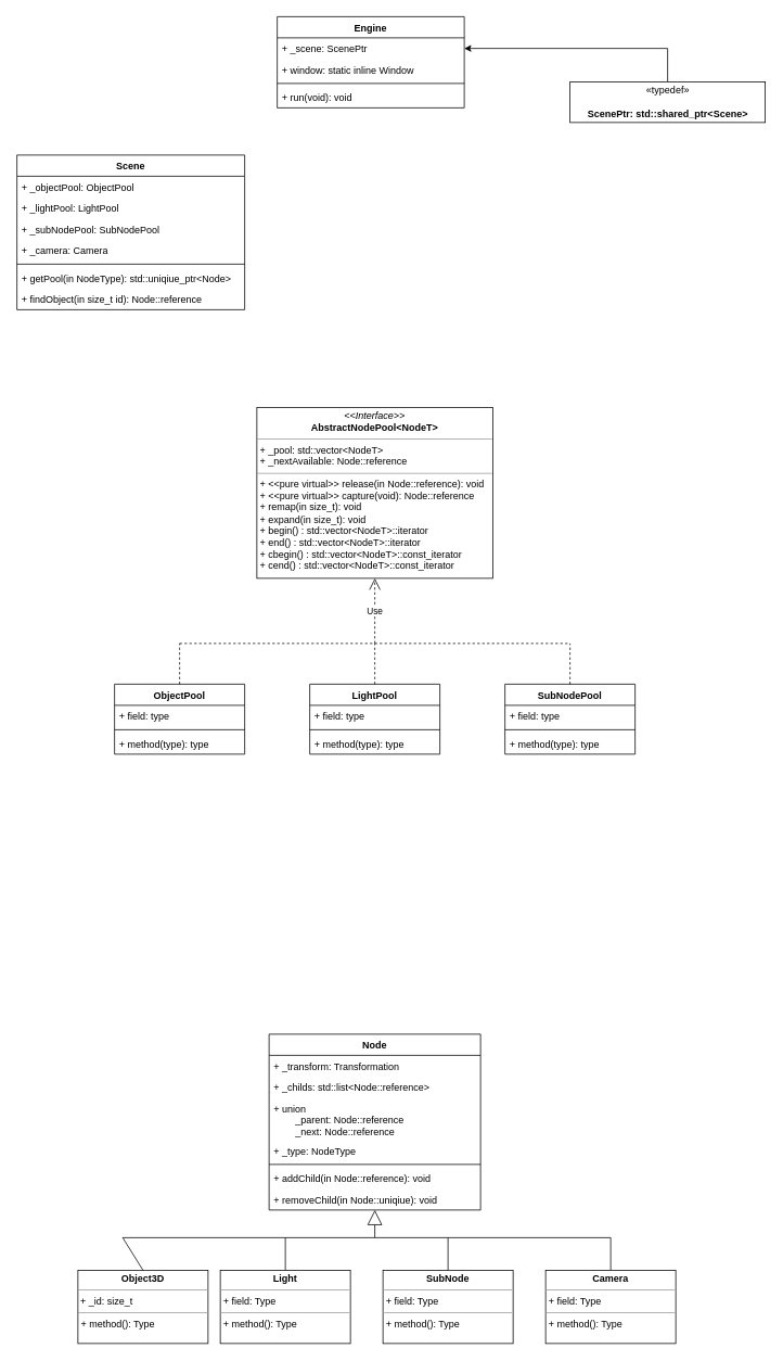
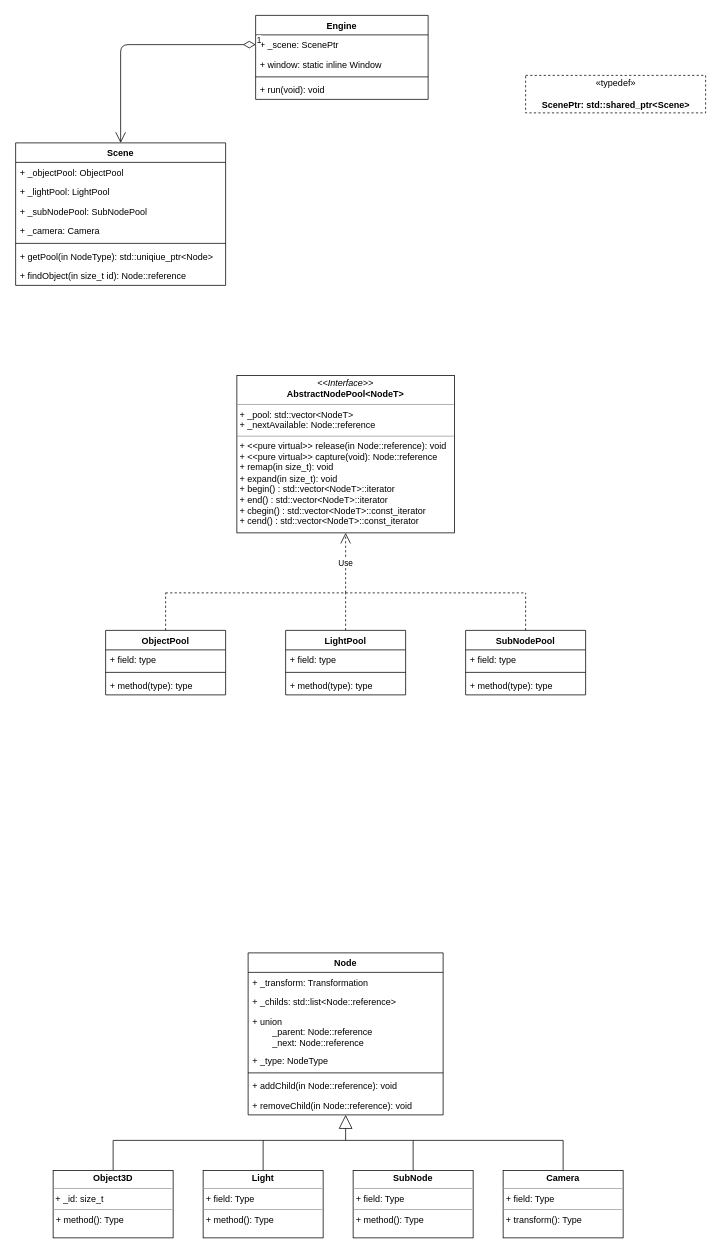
  <mxCell id="0" />
  <mxCell id="1" parent="0" />
  <mxCell id="2" value="Node" style="swimlane;fontStyle=1;align=center;verticalAlign=top;childLayout=stackLayout;horizontal=1;startSize=26;horizontalStack=0;resizeParent=1;resizeParentMax=0;resizeLast=0;collapsible=1;marginBottom=0;" parent="1" vertex="1"><mxGeometry x="330" y="1270" width="260" height="216" as="geometry" /></mxCell>
  <mxCell id="3" value="+ _transform: Transformation" style="text;strokeColor=none;fillColor=none;align=left;verticalAlign=top;spacingLeft=4;spacingRight=4;overflow=hidden;rotatable=0;points=[[0,0.5],[1,0.5]];portConstraint=eastwest;" parent="2" vertex="1"><mxGeometry y="26" width="260" height="26" as="geometry" /></mxCell>
  <mxCell id="4" value="+ _childs: std::list&lt;Node::reference&gt;" style="text;strokeColor=none;fillColor=none;align=left;verticalAlign=top;spacingLeft=4;spacingRight=4;overflow=hidden;rotatable=0;points=[[0,0.5],[1,0.5]];portConstraint=eastwest;" parent="2" vertex="1"><mxGeometry y="52" width="260" height="26" as="geometry" /></mxCell>
  <mxCell id="5" value="+ union&#10;        _parent: Node::reference&#10;        _next: Node::reference&#10;" style="text;strokeColor=none;fillColor=none;align=left;verticalAlign=top;spacingLeft=4;spacingRight=4;overflow=hidden;rotatable=0;points=[[0,0.5],[1,0.5]];portConstraint=eastwest;" parent="2" vertex="1"><mxGeometry y="78" width="260" height="52" as="geometry" /></mxCell>
  <mxCell id="6" value="+ _type: NodeType" style="text;strokeColor=none;fillColor=none;align=left;verticalAlign=top;spacingLeft=4;spacingRight=4;overflow=hidden;rotatable=0;points=[[0,0.5],[1,0.5]];portConstraint=eastwest;" parent="2" vertex="1"><mxGeometry y="130" width="260" height="26" as="geometry" /></mxCell>
  <mxCell id="7" value="" style="line;strokeWidth=1;fillColor=none;align=left;verticalAlign=middle;spacingTop=-1;spacingLeft=3;spacingRight=3;rotatable=0;labelPosition=right;points=[];portConstraint=eastwest;" parent="2" vertex="1"><mxGeometry y="156" width="260" height="8" as="geometry" /></mxCell>
  <mxCell id="8" value="+ addChild(in Node::reference): void" style="text;strokeColor=none;fillColor=none;align=left;verticalAlign=top;spacingLeft=4;spacingRight=4;overflow=hidden;rotatable=0;points=[[0,0.5],[1,0.5]];portConstraint=eastwest;" parent="2" vertex="1"><mxGeometry y="164" width="260" height="26" as="geometry" /></mxCell>
- <mxCell id="9" value="+ removeChild(in Node::uniqiue): void" style="text;strokeColor=none;fillColor=none;align=left;verticalAlign=top;spacingLeft=4;spacingRight=4;overflow=hidden;rotatable=0;points=[[0,0.5],[1,0.5]];portConstraint=eastwest;" parent="2" vertex="1"><mxGeometry y="190" width="260" height="26" as="geometry" /></mxCell>
+ <mxCell id="9" value="+ removeChild(in Node::reference): void" style="text;strokeColor=none;fillColor=none;align=left;verticalAlign=top;spacingLeft=4;spacingRight=4;overflow=hidden;rotatable=0;points=[[0,0.5],[1,0.5]];portConstraint=eastwest;" parent="2" vertex="1"><mxGeometry y="190" width="260" height="26" as="geometry" /></mxCell>
  <mxCell id="10" value="Scene" style="swimlane;fontStyle=1;align=center;verticalAlign=top;childLayout=stackLayout;horizontal=1;startSize=26;horizontalStack=0;resizeParent=1;resizeParentMax=0;resizeLast=0;collapsible=1;marginBottom=0;" parent="1" vertex="1"><mxGeometry x="20" y="190" width="280" height="190" as="geometry" /></mxCell>
  <mxCell id="11" value="+ _objectPool: ObjectPool" style="text;strokeColor=none;fillColor=none;align=left;verticalAlign=top;spacingLeft=4;spacingRight=4;overflow=hidden;rotatable=0;points=[[0,0.5],[1,0.5]];portConstraint=eastwest;" parent="10" vertex="1"><mxGeometry y="26" width="280" height="26" as="geometry" /></mxCell>
  <mxCell id="12" value="+ _lightPool: LightPool" style="text;strokeColor=none;fillColor=none;align=left;verticalAlign=top;spacingLeft=4;spacingRight=4;overflow=hidden;rotatable=0;points=[[0,0.5],[1,0.5]];portConstraint=eastwest;" parent="10" vertex="1"><mxGeometry y="52" width="280" height="26" as="geometry" /></mxCell>
  <mxCell id="13" value="+ _subNodePool: SubNodePool" style="text;strokeColor=none;fillColor=none;align=left;verticalAlign=top;spacingLeft=4;spacingRight=4;overflow=hidden;rotatable=0;points=[[0,0.5],[1,0.5]];portConstraint=eastwest;" parent="10" vertex="1"><mxGeometry y="78" width="280" height="26" as="geometry" /></mxCell>
  <mxCell id="14" value="+ _camera: Camera" style="text;strokeColor=none;fillColor=none;align=left;verticalAlign=top;spacingLeft=4;spacingRight=4;overflow=hidden;rotatable=0;points=[[0,0.5],[1,0.5]];portConstraint=eastwest;" parent="10" vertex="1"><mxGeometry y="104" width="280" height="26" as="geometry" /></mxCell>
  <mxCell id="15" value="" style="line;strokeWidth=1;fillColor=none;align=left;verticalAlign=middle;spacingTop=-1;spacingLeft=3;spacingRight=3;rotatable=0;labelPosition=right;points=[];portConstraint=eastwest;" parent="10" vertex="1"><mxGeometry y="130" width="280" height="8" as="geometry" /></mxCell>
  <mxCell id="16" value="+ getPool(in NodeType): std::uniqiue_ptr&lt;Node&gt;" style="text;strokeColor=none;fillColor=none;align=left;verticalAlign=top;spacingLeft=4;spacingRight=4;overflow=hidden;rotatable=0;points=[[0,0.5],[1,0.5]];portConstraint=eastwest;" parent="10" vertex="1"><mxGeometry y="138" width="280" height="26" as="geometry" /></mxCell>
  <mxCell id="17" value="+ findObject(in size_t id): Node::reference" style="text;strokeColor=none;fillColor=none;align=left;verticalAlign=top;spacingLeft=4;spacingRight=4;overflow=hidden;rotatable=0;points=[[0,0.5],[1,0.5]];portConstraint=eastwest;" parent="10" vertex="1"><mxGeometry y="164" width="280" height="26" as="geometry" /></mxCell>
- <mxCell id="18" value="&lt;p style=&quot;margin: 0px ; margin-top: 4px ; text-align: center&quot;&gt;&lt;b&gt;Object3D&lt;/b&gt;&lt;/p&gt;&lt;hr size=&quot;1&quot;&gt;&amp;nbsp;+ _id: size_t &lt;br&gt;&lt;hr size=&quot;1&quot;&gt;&lt;p style=&quot;margin: 0px ; margin-left: 4px&quot;&gt;+ method(): Type&lt;/p&gt;" style="verticalAlign=top;align=left;overflow=fill;fontSize=12;fontFamily=Helvetica;html=1;" parent="1" vertex="1"><mxGeometry x="95" y="1560" width="160" height="90" as="geometry" /></mxCell>
+ <mxCell id="18" value="&lt;p style=&quot;margin: 0px ; margin-top: 4px ; text-align: center&quot;&gt;&lt;b&gt;Object3D&lt;/b&gt;&lt;/p&gt;&lt;hr size=&quot;1&quot;&gt;&amp;nbsp;+ _id: size_t &lt;br&gt;&lt;hr size=&quot;1&quot;&gt;&lt;p style=&quot;margin: 0px ; margin-left: 4px&quot;&gt;+ method(): Type&lt;/p&gt;" style="verticalAlign=top;align=left;overflow=fill;fontSize=12;fontFamily=Helvetica;html=1;" parent="1" vertex="1"><mxGeometry x="70" y="1560" width="160" height="90" as="geometry" /></mxCell>
  <mxCell id="19" value="&lt;p style=&quot;margin: 0px ; margin-top: 4px ; text-align: center&quot;&gt;&lt;b&gt;Light&lt;/b&gt;&lt;br&gt;&lt;/p&gt;&lt;hr size=&quot;1&quot;&gt;&lt;p style=&quot;margin: 0px ; margin-left: 4px&quot;&gt;+ field: Type&lt;/p&gt;&lt;hr size=&quot;1&quot;&gt;&lt;p style=&quot;margin: 0px ; margin-left: 4px&quot;&gt;+ method(): Type&lt;/p&gt;" style="verticalAlign=top;align=left;overflow=fill;fontSize=12;fontFamily=Helvetica;html=1;" parent="1" vertex="1"><mxGeometry x="270" y="1560" width="160" height="90" as="geometry" /></mxCell>
  <mxCell id="20" value="&lt;p style=&quot;margin: 0px ; margin-top: 4px ; text-align: center&quot;&gt;&lt;b&gt;SubNode&lt;/b&gt;&lt;br&gt;&lt;/p&gt;&lt;hr size=&quot;1&quot;&gt;&lt;p style=&quot;margin: 0px ; margin-left: 4px&quot;&gt;+ field: Type&lt;/p&gt;&lt;hr size=&quot;1&quot;&gt;&lt;p style=&quot;margin: 0px ; margin-left: 4px&quot;&gt;+ method(): Type&lt;/p&gt;" style="verticalAlign=top;align=left;overflow=fill;fontSize=12;fontFamily=Helvetica;html=1;" parent="1" vertex="1"><mxGeometry x="470" y="1560" width="160" height="90" as="geometry" /></mxCell>
- <mxCell id="21" value="&lt;p style=&quot;margin: 0px ; margin-top: 4px ; text-align: center&quot;&gt;&lt;b&gt;Camera&lt;/b&gt;&lt;/p&gt;&lt;hr size=&quot;1&quot;&gt;&lt;p style=&quot;margin: 0px ; margin-left: 4px&quot;&gt;+ field: Type&lt;/p&gt;&lt;hr size=&quot;1&quot;&gt;&lt;p style=&quot;margin: 0px ; margin-left: 4px&quot;&gt;+ method(): Type&lt;/p&gt;" style="verticalAlign=top;align=left;overflow=fill;fontSize=12;fontFamily=Helvetica;html=1;" parent="1" vertex="1"><mxGeometry x="670" y="1560" width="160" height="90" as="geometry" /></mxCell>
+ <mxCell id="21" value="&lt;p style=&quot;margin: 0px ; margin-top: 4px ; text-align: center&quot;&gt;&lt;b&gt;Camera&lt;/b&gt;&lt;/p&gt;&lt;hr size=&quot;1&quot;&gt;&lt;p style=&quot;margin: 0px ; margin-left: 4px&quot;&gt;+ field: Type&lt;/p&gt;&lt;hr size=&quot;1&quot;&gt;&lt;p style=&quot;margin: 0px ; margin-left: 4px&quot;&gt;+ transform(): Type&lt;/p&gt;" style="verticalAlign=top;align=left;overflow=fill;fontSize=12;fontFamily=Helvetica;html=1;" parent="1" vertex="1"><mxGeometry x="670" y="1560" width="160" height="90" as="geometry" /></mxCell>
  <mxCell id="22" value="" style="endArrow=block;endSize=16;endFill=0;html=1;" parent="1" target="2" edge="1"><mxGeometry width="160" relative="1" as="geometry"><mxPoint x="460" y="1520" as="sourcePoint" /><mxPoint x="500" y="1530" as="targetPoint" /></mxGeometry></mxCell>
  <mxCell id="23" value="" style="endArrow=none;html=1;exitX=0.5;exitY=0;exitDx=0;exitDy=0;" parent="1" source="18" edge="1"><mxGeometry width="50" height="50" relative="1" as="geometry"><mxPoint x="400" y="1520" as="sourcePoint" /><mxPoint x="150" y="1520" as="targetPoint" /></mxGeometry></mxCell>
  <mxCell id="24" value="" style="endArrow=none;html=1;" parent="1" edge="1"><mxGeometry width="50" height="50" relative="1" as="geometry"><mxPoint x="150" y="1520" as="sourcePoint" /><mxPoint x="750" y="1520" as="targetPoint" /></mxGeometry></mxCell>
  <mxCell id="25" value="" style="endArrow=none;html=1;exitX=0.5;exitY=0;exitDx=0;exitDy=0;" parent="1" source="21" edge="1"><mxGeometry width="50" height="50" relative="1" as="geometry"><mxPoint x="400" y="1520" as="sourcePoint" /><mxPoint x="750" y="1520" as="targetPoint" /></mxGeometry></mxCell>
  <mxCell id="26" value="" style="endArrow=none;html=1;exitX=0.5;exitY=0;exitDx=0;exitDy=0;" parent="1" source="19" edge="1"><mxGeometry width="50" height="50" relative="1" as="geometry"><mxPoint x="400" y="1520" as="sourcePoint" /><mxPoint x="350" y="1520" as="targetPoint" /></mxGeometry></mxCell>
  <mxCell id="27" value="" style="endArrow=none;html=1;exitX=0.5;exitY=0;exitDx=0;exitDy=0;" parent="1" source="20" edge="1"><mxGeometry width="50" height="50" relative="1" as="geometry"><mxPoint x="400" y="1520" as="sourcePoint" /><mxPoint x="550" y="1520" as="targetPoint" /></mxGeometry></mxCell>
  <mxCell id="28" value="Engine" style="swimlane;fontStyle=1;align=center;verticalAlign=top;childLayout=stackLayout;horizontal=1;startSize=26;horizontalStack=0;resizeParent=1;resizeParentMax=0;resizeLast=0;collapsible=1;marginBottom=0;" parent="1" vertex="1"><mxGeometry x="340" y="20" width="230" height="112" as="geometry" /></mxCell>
  <mxCell id="29" value="+ _scene: ScenePtr" style="text;strokeColor=none;fillColor=none;align=left;verticalAlign=top;spacingLeft=4;spacingRight=4;overflow=hidden;rotatable=0;points=[[0,0.5],[1,0.5]];portConstraint=eastwest;" parent="28" vertex="1"><mxGeometry y="26" width="230" height="26" as="geometry" /></mxCell>
  <mxCell id="30" value="+ window: static inline Window" style="text;strokeColor=none;fillColor=none;align=left;verticalAlign=top;spacingLeft=4;spacingRight=4;overflow=hidden;rotatable=0;points=[[0,0.5],[1,0.5]];portConstraint=eastwest;" parent="28" vertex="1"><mxGeometry y="52" width="230" height="26" as="geometry" /></mxCell>
  <mxCell id="31" value="" style="line;strokeWidth=1;fillColor=none;align=left;verticalAlign=middle;spacingTop=-1;spacingLeft=3;spacingRight=3;rotatable=0;labelPosition=right;points=[];portConstraint=eastwest;" parent="28" vertex="1"><mxGeometry y="78" width="230" height="8" as="geometry" /></mxCell>
  <mxCell id="32" value="+ run(void): void" style="text;strokeColor=none;fillColor=none;align=left;verticalAlign=top;spacingLeft=4;spacingRight=4;overflow=hidden;rotatable=0;points=[[0,0.5],[1,0.5]];portConstraint=eastwest;" parent="28" vertex="1"><mxGeometry y="86" width="230" height="26" as="geometry" /></mxCell>
+ <mxCell id="33" value="1" style="endArrow=open;html=1;endSize=12;startArrow=diamondThin;startSize=14;startFill=0;edgeStyle=orthogonalEdgeStyle;align=left;verticalAlign=bottom;" parent="1" source="29" target="10" edge="1"><mxGeometry x="-1" y="3" relative="1" as="geometry"><mxPoint x="360" y="250" as="sourcePoint" /><mxPoint x="520" y="250" as="targetPoint" /></mxGeometry></mxCell>
  <mxCell id="34" value="&lt;p style=&quot;margin: 0px ; margin-top: 4px ; text-align: center&quot;&gt;&lt;i&gt;&amp;lt;&amp;lt;Interface&amp;gt;&amp;gt;&lt;/i&gt;&lt;br&gt;&lt;b&gt;AbstractNodePool&amp;lt;NodeT&amp;gt;&lt;/b&gt;&lt;/p&gt;&lt;hr size=&quot;1&quot;&gt;&lt;p style=&quot;margin: 0px ; margin-left: 4px&quot;&gt;+ _pool: std::vector&amp;lt;NodeT&amp;gt;&lt;br&gt;+ _nextAvailable: Node::reference&lt;/p&gt;&lt;hr size=&quot;1&quot;&gt;&lt;p style=&quot;margin: 0px ; margin-left: 4px&quot;&gt;+ &amp;lt;&amp;lt;pure virtual&amp;gt;&amp;gt; release(in Node::reference): void&lt;br&gt;+ &amp;lt;&amp;lt;pure virtual&amp;gt;&amp;gt; capture(void): Node::reference &lt;br&gt;&lt;/p&gt;&lt;p style=&quot;margin: 0px ; margin-left: 4px&quot;&gt;+ remap(in size_t): void&lt;/p&gt;&lt;p style=&quot;margin: 0px ; margin-left: 4px&quot;&gt;+ expand(in size_t): void&lt;/p&gt;&lt;p style=&quot;margin: 0px ; margin-left: 4px&quot;&gt;+ begin() : std::vector&amp;lt;NodeT&amp;gt;::iterator&lt;/p&gt;&lt;p style=&quot;margin: 0px ; margin-left: 4px&quot;&gt;+ end() : std::vector&amp;lt;NodeT&amp;gt;::iterator&lt;/p&gt;&lt;p style=&quot;margin: 0px ; margin-left: 4px&quot;&gt;+ cbegin() : std::vector&amp;lt;NodeT&amp;gt;::const_iterator&lt;/p&gt;&lt;p style=&quot;margin: 0px ; margin-left: 4px&quot;&gt;+ cend() : std::vector&amp;lt;NodeT&amp;gt;::const_iterator&lt;/p&gt;" style="verticalAlign=top;align=left;overflow=fill;fontSize=12;fontFamily=Helvetica;html=1;" parent="1" vertex="1"><mxGeometry x="315" y="500" width="290" height="210" as="geometry" /></mxCell>
- <mxCell id="35" style="edgeStyle=orthogonalEdgeStyle;rounded=0;orthogonalLoop=1;jettySize=auto;html=1;entryX=1;entryY=0.5;entryDx=0;entryDy=0;" edge="1" parent="1" source="36" target="29"><mxGeometry relative="1" as="geometry" /></mxCell>
- <mxCell id="36" value="«typedef»&lt;br&gt;&lt;div&gt;&lt;br&gt;&lt;/div&gt;&lt;div&gt;&lt;b&gt;ScenePtr: std::shared_ptr&amp;lt;Scene&amp;gt;&lt;/b&gt;&lt;br&gt;&lt;/div&gt;&lt;b&gt;&lt;/b&gt;" style="html=1;" vertex="1" parent="1"><mxGeometry x="700" y="100" width="240" height="50" as="geometry" /></mxCell>
+ <mxCell id="36" value="«typedef»&lt;br&gt;&lt;div&gt;&lt;br&gt;&lt;/div&gt;&lt;div&gt;&lt;b&gt;ScenePtr: std::shared_ptr&amp;lt;Scene&amp;gt;&lt;/b&gt;&lt;br&gt;&lt;/div&gt;&lt;b&gt;&lt;/b&gt;" style="html=1;dashed=1;" vertex="1" parent="1"><mxGeometry x="700" y="100" width="240" height="50" as="geometry" /></mxCell>
  <mxCell id="37" value="Use" style="endArrow=open;endSize=12;dashed=1;html=1;entryX=0.5;entryY=1;entryDx=0;entryDy=0;" edge="1" parent="1" target="34"><mxGeometry width="160" relative="1" as="geometry"><mxPoint x="460" y="790" as="sourcePoint" /><mxPoint x="440" y="820" as="targetPoint" /></mxGeometry></mxCell>
  <mxCell id="38" value="ObjectPool" style="swimlane;fontStyle=1;align=center;verticalAlign=top;childLayout=stackLayout;horizontal=1;startSize=26;horizontalStack=0;resizeParent=1;resizeParentMax=0;resizeLast=0;collapsible=1;marginBottom=0;" vertex="1" parent="1"><mxGeometry x="140" y="840" width="160" height="86" as="geometry" /></mxCell>
  <mxCell id="39" value="+ field: type" style="text;strokeColor=none;fillColor=none;align=left;verticalAlign=top;spacingLeft=4;spacingRight=4;overflow=hidden;rotatable=0;points=[[0,0.5],[1,0.5]];portConstraint=eastwest;" vertex="1" parent="38"><mxGeometry y="26" width="160" height="26" as="geometry" /></mxCell>
  <mxCell id="40" value="" style="line;strokeWidth=1;fillColor=none;align=left;verticalAlign=middle;spacingTop=-1;spacingLeft=3;spacingRight=3;rotatable=0;labelPosition=right;points=[];portConstraint=eastwest;" vertex="1" parent="38"><mxGeometry y="52" width="160" height="8" as="geometry" /></mxCell>
  <mxCell id="41" value="+ method(type): type" style="text;strokeColor=none;fillColor=none;align=left;verticalAlign=top;spacingLeft=4;spacingRight=4;overflow=hidden;rotatable=0;points=[[0,0.5],[1,0.5]];portConstraint=eastwest;" vertex="1" parent="38"><mxGeometry y="60" width="160" height="26" as="geometry" /></mxCell>
  <mxCell id="42" value="LightPool" style="swimlane;fontStyle=1;align=center;verticalAlign=top;childLayout=stackLayout;horizontal=1;startSize=26;horizontalStack=0;resizeParent=1;resizeParentMax=0;resizeLast=0;collapsible=1;marginBottom=0;" vertex="1" parent="1"><mxGeometry x="380" y="840" width="160" height="86" as="geometry" /></mxCell>
  <mxCell id="43" value="+ field: type" style="text;strokeColor=none;fillColor=none;align=left;verticalAlign=top;spacingLeft=4;spacingRight=4;overflow=hidden;rotatable=0;points=[[0,0.5],[1,0.5]];portConstraint=eastwest;" vertex="1" parent="42"><mxGeometry y="26" width="160" height="26" as="geometry" /></mxCell>
  <mxCell id="44" value="" style="line;strokeWidth=1;fillColor=none;align=left;verticalAlign=middle;spacingTop=-1;spacingLeft=3;spacingRight=3;rotatable=0;labelPosition=right;points=[];portConstraint=eastwest;" vertex="1" parent="42"><mxGeometry y="52" width="160" height="8" as="geometry" /></mxCell>
  <mxCell id="45" value="+ method(type): type" style="text;strokeColor=none;fillColor=none;align=left;verticalAlign=top;spacingLeft=4;spacingRight=4;overflow=hidden;rotatable=0;points=[[0,0.5],[1,0.5]];portConstraint=eastwest;" vertex="1" parent="42"><mxGeometry y="60" width="160" height="26" as="geometry" /></mxCell>
  <mxCell id="46" value="SubNodePool" style="swimlane;fontStyle=1;align=center;verticalAlign=top;childLayout=stackLayout;horizontal=1;startSize=26;horizontalStack=0;resizeParent=1;resizeParentMax=0;resizeLast=0;collapsible=1;marginBottom=0;" vertex="1" parent="1"><mxGeometry x="620" y="840" width="160" height="86" as="geometry" /></mxCell>
  <mxCell id="47" value="+ field: type" style="text;strokeColor=none;fillColor=none;align=left;verticalAlign=top;spacingLeft=4;spacingRight=4;overflow=hidden;rotatable=0;points=[[0,0.5],[1,0.5]];portConstraint=eastwest;" vertex="1" parent="46"><mxGeometry y="26" width="160" height="26" as="geometry" /></mxCell>
  <mxCell id="48" value="" style="line;strokeWidth=1;fillColor=none;align=left;verticalAlign=middle;spacingTop=-1;spacingLeft=3;spacingRight=3;rotatable=0;labelPosition=right;points=[];portConstraint=eastwest;" vertex="1" parent="46"><mxGeometry y="52" width="160" height="8" as="geometry" /></mxCell>
  <mxCell id="49" value="+ method(type): type" style="text;strokeColor=none;fillColor=none;align=left;verticalAlign=top;spacingLeft=4;spacingRight=4;overflow=hidden;rotatable=0;points=[[0,0.5],[1,0.5]];portConstraint=eastwest;" vertex="1" parent="46"><mxGeometry y="60" width="160" height="26" as="geometry" /></mxCell>
  <mxCell id="50" value="" style="endArrow=none;dashed=1;html=1;" edge="1" parent="1"><mxGeometry width="50" height="50" relative="1" as="geometry"><mxPoint x="220" y="790" as="sourcePoint" /><mxPoint x="700" y="790" as="targetPoint" /></mxGeometry></mxCell>
  <mxCell id="51" value="" style="endArrow=none;dashed=1;html=1;exitX=0.5;exitY=0;exitDx=0;exitDy=0;" edge="1" parent="1" source="38"><mxGeometry width="50" height="50" relative="1" as="geometry"><mxPoint x="440" y="870" as="sourcePoint" /><mxPoint x="220" y="790" as="targetPoint" /></mxGeometry></mxCell>
  <mxCell id="52" value="" style="endArrow=none;dashed=1;html=1;exitX=0.5;exitY=0;exitDx=0;exitDy=0;" edge="1" parent="1" source="42"><mxGeometry width="50" height="50" relative="1" as="geometry"><mxPoint x="440" y="870" as="sourcePoint" /><mxPoint x="460" y="790" as="targetPoint" /></mxGeometry></mxCell>
  <mxCell id="53" value="" style="endArrow=none;dashed=1;html=1;exitX=0.5;exitY=0;exitDx=0;exitDy=0;" edge="1" parent="1" source="46"><mxGeometry width="50" height="50" relative="1" as="geometry"><mxPoint x="440" y="870" as="sourcePoint" /><mxPoint x="700" y="790" as="targetPoint" /></mxGeometry></mxCell>
